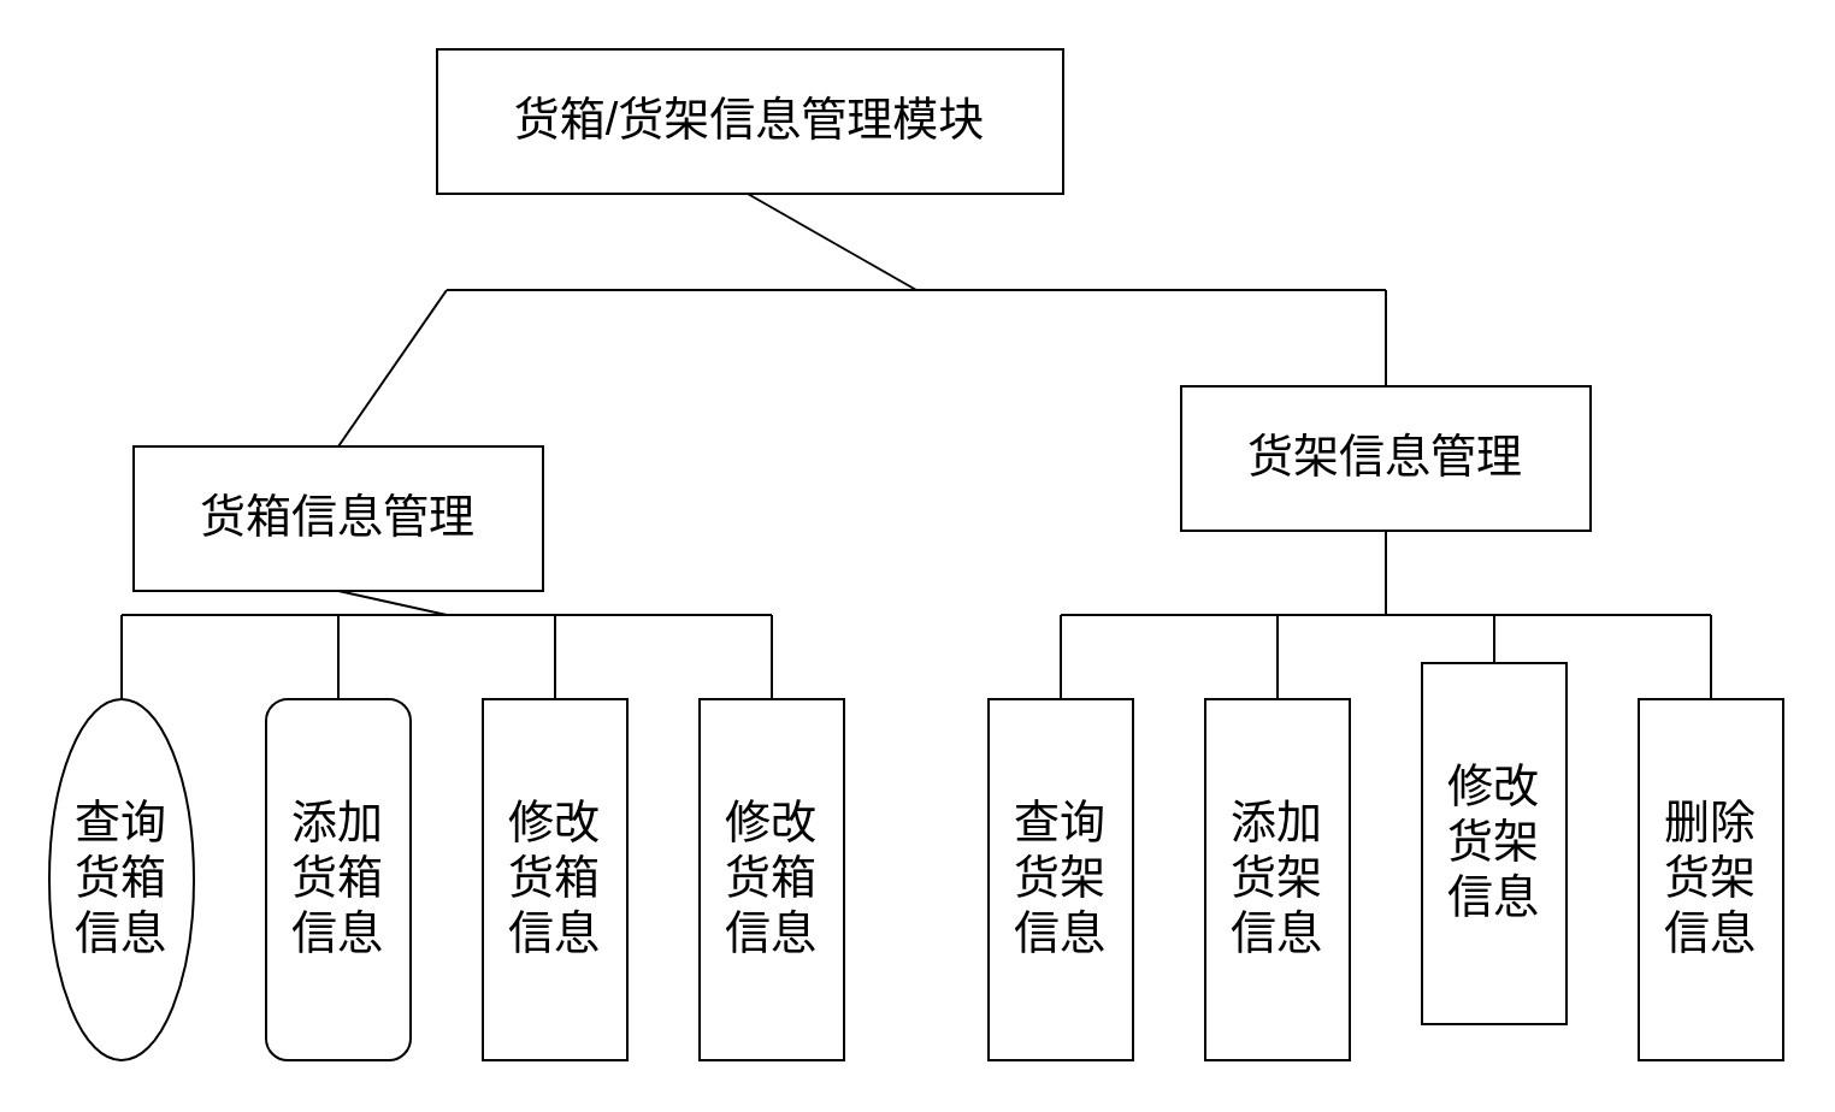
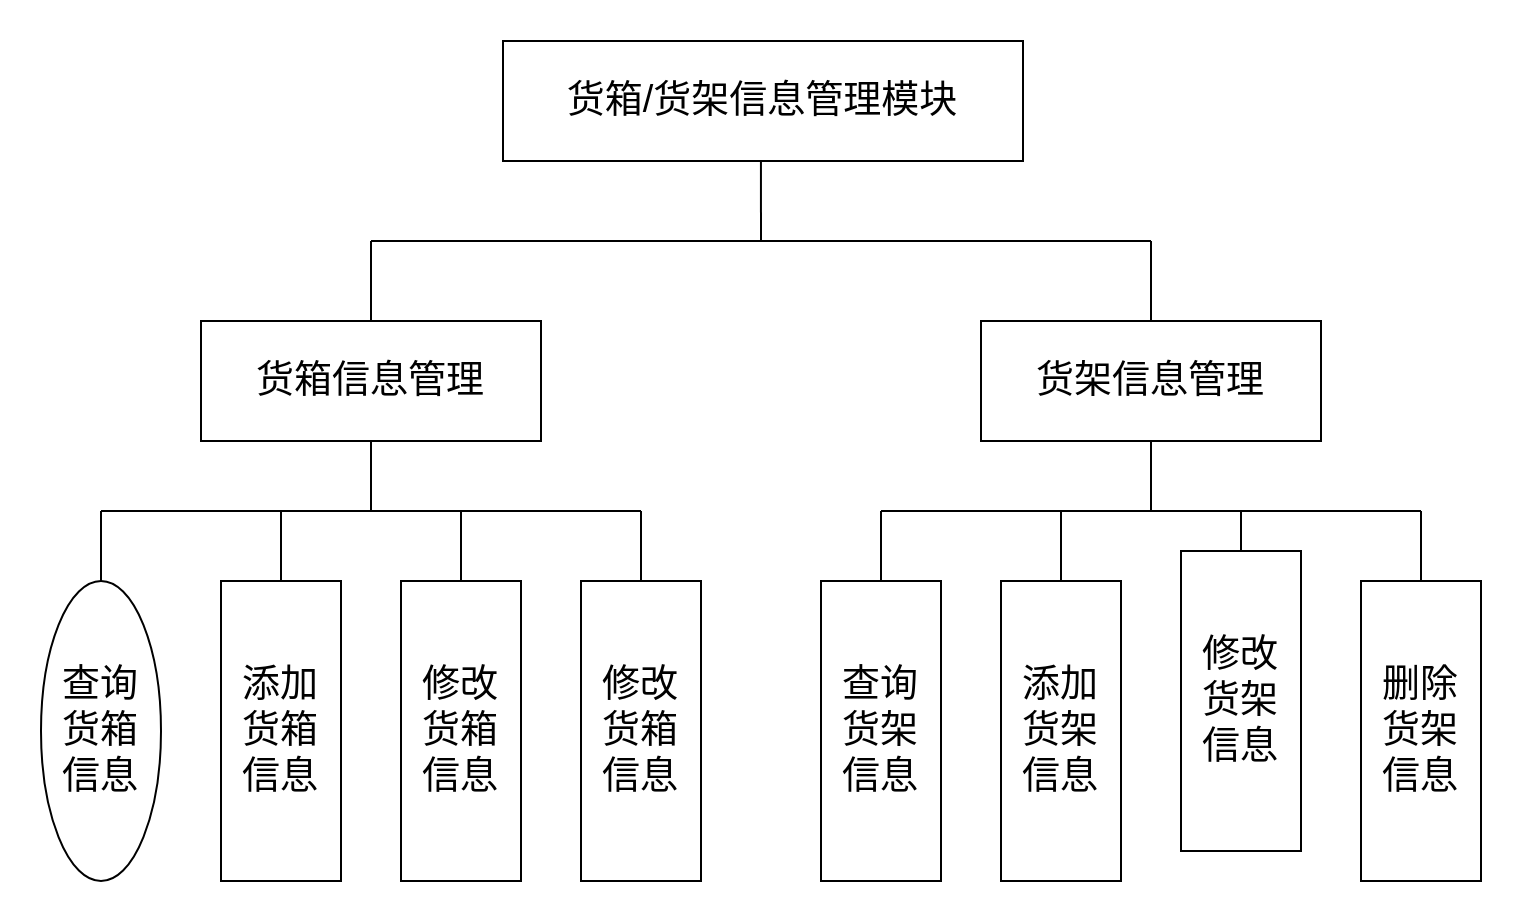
  <mxCell id="0" />
  <mxCell id="1" parent="0" />
- <mxCell id="2" value="货箱/货架信息管理模块" style="rounded=0;whiteSpace=wrap;html=1;align=center;fontSize=19;" vertex="1" parent="1"><mxGeometry x="181" y="20" width="260" height="60" as="geometry" /></mxCell>
- <mxCell id="3" value="货箱信息管理" style="rounded=0;whiteSpace=wrap;html=1;align=center;fontSize=19;" vertex="1" parent="1"><mxGeometry x="55" y="185" width="170" height="60" as="geometry" /></mxCell>
+ <mxCell id="2" value="货箱/货架信息管理模块" style="rounded=0;whiteSpace=wrap;html=1;align=center;fontSize=19;" vertex="1" parent="1"><mxGeometry x="251" y="20" width="260" height="60" as="geometry" /></mxCell>
+ <mxCell id="3" value="货箱信息管理" style="rounded=0;whiteSpace=wrap;html=1;align=center;fontSize=19;" vertex="1" parent="1"><mxGeometry x="100" y="160" width="170" height="60" as="geometry" /></mxCell>
  <mxCell id="4" value="货架信息管理" style="rounded=0;whiteSpace=wrap;html=1;align=center;fontSize=19;" vertex="1" parent="1"><mxGeometry x="490" y="160" width="170" height="60" as="geometry" /></mxCell>
  <mxCell id="5" value="查询&lt;br&gt;货箱&lt;br&gt;信息" style="ellipse;whiteSpace=wrap;html=1;fontSize=19;align=center;" vertex="1" parent="1"><mxGeometry x="20" y="290" width="60" height="150" as="geometry" /></mxCell>
- <mxCell id="6" value="添加&lt;br&gt;货箱&lt;br&gt;信息" style="whiteSpace=wrap;html=1;fontSize=19;align=center;rounded=1;" vertex="1" parent="1"><mxGeometry x="110" y="290" width="60" height="150" as="geometry" /></mxCell>
+ <mxCell id="6" value="添加&lt;br&gt;货箱&lt;br&gt;信息" style="rounded=0;whiteSpace=wrap;html=1;fontSize=19;align=center;" vertex="1" parent="1"><mxGeometry x="110" y="290" width="60" height="150" as="geometry" /></mxCell>
  <mxCell id="7" value="修改&lt;br&gt;货箱&lt;br&gt;信息" style="rounded=0;whiteSpace=wrap;html=1;fontSize=19;align=center;" vertex="1" parent="1"><mxGeometry x="200" y="290" width="60" height="150" as="geometry" /></mxCell>
  <mxCell id="8" value="修改&lt;br&gt;货箱&lt;br&gt;信息" style="rounded=0;whiteSpace=wrap;html=1;fontSize=19;align=center;" vertex="1" parent="1"><mxGeometry x="290" y="290" width="60" height="150" as="geometry" /></mxCell>
  <mxCell id="9" value="查询&lt;br&gt;货架&lt;br&gt;信息" style="rounded=0;whiteSpace=wrap;html=1;fontSize=19;align=center;" vertex="1" parent="1"><mxGeometry x="410" y="290" width="60" height="150" as="geometry" /></mxCell>
  <mxCell id="10" value="添加&lt;br&gt;货架&lt;br&gt;信息" style="rounded=0;whiteSpace=wrap;html=1;fontSize=19;align=center;" vertex="1" parent="1"><mxGeometry x="500" y="290" width="60" height="150" as="geometry" /></mxCell>
  <mxCell id="11" value="修改&lt;br&gt;货架&lt;br&gt;信息" style="rounded=0;whiteSpace=wrap;html=1;fontSize=19;align=center;" vertex="1" parent="1"><mxGeometry x="590" y="275" width="60" height="150" as="geometry" /></mxCell>
  <mxCell id="12" value="删除&lt;br&gt;货架&lt;br&gt;信息" style="rounded=0;whiteSpace=wrap;html=1;fontSize=19;align=center;" vertex="1" parent="1"><mxGeometry x="680" y="290" width="60" height="150" as="geometry" /></mxCell>
  <mxCell id="13" value="" style="endArrow=none;html=1;fontSize=19;entryX=0.496;entryY=1;entryDx=0;entryDy=0;entryPerimeter=0;" edge="1" parent="1" target="2"><mxGeometry width="50" height="50" relative="1" as="geometry"><mxPoint x="380" y="120" as="sourcePoint" /><mxPoint x="380" y="90" as="targetPoint" /></mxGeometry></mxCell>
  <mxCell id="14" value="" style="endArrow=none;html=1;fontSize=19;" edge="1" parent="1"><mxGeometry width="50" height="50" relative="1" as="geometry"><mxPoint x="185" y="120" as="sourcePoint" /><mxPoint x="575" y="120" as="targetPoint" /></mxGeometry></mxCell>
  <mxCell id="15" value="" style="endArrow=none;html=1;fontSize=19;exitX=0.5;exitY=0;exitDx=0;exitDy=0;" edge="1" parent="1" source="3"><mxGeometry width="50" height="50" relative="1" as="geometry"><mxPoint x="350" y="370" as="sourcePoint" /><mxPoint x="185" y="120" as="targetPoint" /></mxGeometry></mxCell>
  <mxCell id="16" value="" style="endArrow=none;html=1;fontSize=19;exitX=0.5;exitY=0;exitDx=0;exitDy=0;" edge="1" parent="1" source="4"><mxGeometry width="50" height="50" relative="1" as="geometry"><mxPoint x="195" y="170" as="sourcePoint" /><mxPoint x="575" y="120" as="targetPoint" /></mxGeometry></mxCell>
  <mxCell id="17" value="" style="endArrow=none;html=1;fontSize=19;entryX=0.5;entryY=1;entryDx=0;entryDy=0;" edge="1" parent="1" target="3"><mxGeometry width="50" height="50" relative="1" as="geometry"><mxPoint x="185" y="255" as="sourcePoint" /><mxPoint x="400" y="320" as="targetPoint" /></mxGeometry></mxCell>
  <mxCell id="18" value="" style="endArrow=none;html=1;fontSize=19;entryX=0.5;entryY=0;entryDx=0;entryDy=0;" edge="1" parent="1" target="5"><mxGeometry width="50" height="50" relative="1" as="geometry"><mxPoint x="50" y="255" as="sourcePoint" /><mxPoint x="400" y="320" as="targetPoint" /></mxGeometry></mxCell>
  <mxCell id="19" value="" style="endArrow=none;html=1;fontSize=19;entryX=0.5;entryY=0;entryDx=0;entryDy=0;" edge="1" parent="1" target="6"><mxGeometry width="50" height="50" relative="1" as="geometry"><mxPoint x="140" y="255" as="sourcePoint" /><mxPoint x="60" y="300" as="targetPoint" /></mxGeometry></mxCell>
  <mxCell id="20" value="" style="endArrow=none;html=1;fontSize=19;exitX=0.5;exitY=0;exitDx=0;exitDy=0;" edge="1" parent="1" source="7"><mxGeometry width="50" height="50" relative="1" as="geometry"><mxPoint x="350" y="370" as="sourcePoint" /><mxPoint x="230" y="255" as="targetPoint" /></mxGeometry></mxCell>
  <mxCell id="21" value="" style="endArrow=none;html=1;fontSize=19;entryX=0.5;entryY=0;entryDx=0;entryDy=0;" edge="1" parent="1" target="8"><mxGeometry width="50" height="50" relative="1" as="geometry"><mxPoint x="320" y="255" as="sourcePoint" /><mxPoint x="400" y="320" as="targetPoint" /></mxGeometry></mxCell>
  <mxCell id="22" value="" style="endArrow=none;html=1;fontSize=19;" edge="1" parent="1"><mxGeometry width="50" height="50" relative="1" as="geometry"><mxPoint x="50" y="255" as="sourcePoint" /><mxPoint x="320" y="255" as="targetPoint" /></mxGeometry></mxCell>
  <mxCell id="23" value="" style="endArrow=none;html=1;fontSize=19;entryX=0.5;entryY=1;entryDx=0;entryDy=0;" edge="1" parent="1" target="4"><mxGeometry width="50" height="50" relative="1" as="geometry"><mxPoint x="575" y="255" as="sourcePoint" /><mxPoint x="400" y="320" as="targetPoint" /></mxGeometry></mxCell>
  <mxCell id="24" value="" style="endArrow=none;html=1;fontSize=19;entryX=0.5;entryY=0;entryDx=0;entryDy=0;" edge="1" parent="1" target="9"><mxGeometry width="50" height="50" relative="1" as="geometry"><mxPoint x="440" y="255" as="sourcePoint" /><mxPoint x="400" y="320" as="targetPoint" /></mxGeometry></mxCell>
  <mxCell id="25" value="" style="endArrow=none;html=1;fontSize=19;exitX=0.5;exitY=0;exitDx=0;exitDy=0;" edge="1" parent="1" source="10"><mxGeometry width="50" height="50" relative="1" as="geometry"><mxPoint x="450" y="260" as="sourcePoint" /><mxPoint x="530" y="255" as="targetPoint" /></mxGeometry></mxCell>
  <mxCell id="26" value="" style="endArrow=none;html=1;fontSize=19;entryX=0.5;entryY=0;entryDx=0;entryDy=0;" edge="1" parent="1" target="11"><mxGeometry width="50" height="50" relative="1" as="geometry"><mxPoint x="620" y="255" as="sourcePoint" /><mxPoint x="540" y="260" as="targetPoint" /></mxGeometry></mxCell>
  <mxCell id="27" value="" style="endArrow=none;html=1;fontSize=19;exitX=0.5;exitY=0;exitDx=0;exitDy=0;" edge="1" parent="1" source="12"><mxGeometry width="50" height="50" relative="1" as="geometry"><mxPoint x="630" y="260" as="sourcePoint" /><mxPoint x="710" y="255" as="targetPoint" /></mxGeometry></mxCell>
  <mxCell id="28" value="" style="endArrow=none;html=1;fontSize=19;" edge="1" parent="1"><mxGeometry width="50" height="50" relative="1" as="geometry"><mxPoint x="440" y="255" as="sourcePoint" /><mxPoint x="710" y="255" as="targetPoint" /></mxGeometry></mxCell>
